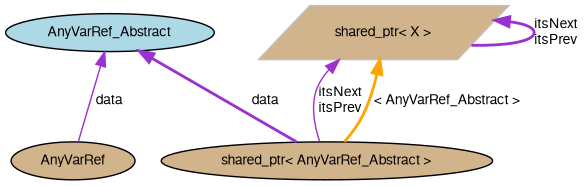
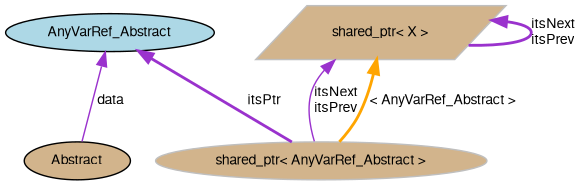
  digraph {
    node [color=black fillcolor=tan fontname=FreeSans fontsize=10 shape=ellipse style=filled]
    edge [color=darkorchid3 dir=back fontname=FreeSans fontsize=10 labelfontname=FreeSans labelfontsize=10 style=bold]
-   n1 [fontcolor=black height=0.2 label=AnyVarRef width=0.4]
-   n2 [height=0.2 label="shared_ptr\< AnyVarRef_Abstract \>" width=0.4]
+   n1 [fontcolor=black height=0.2 label=Abstract width=0.4]
+   n2 [color=grey75 height=0.2 label="shared_ptr\< AnyVarRef_Abstract \>" width=0.4]
    n3 [color=grey75 height=0.2 label="shared_ptr\< X \>" shape=parallelogram width=0.4]
    n4 [fillcolor=lightblue height=0.2 label=AnyVarRef_Abstract width=0.4]
    n3 -> n2 [label="itsNext\nitsPrev" style=solid]
    n3 -> n2 [color=orange label="\< AnyVarRef_Abstract \>"]
    n3 -> n3 [label="itsNext\nitsPrev"]
    n4 -> n1 [label=data style=solid]
-   n4 -> n2 [label=data]
+   n4 -> n2 [label=itsPtr]
  }
